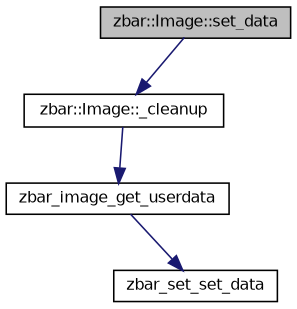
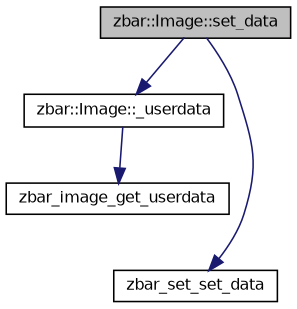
  digraph {
    rankdir=TB
    node [color=black fillcolor=white fontname=Helvetica fontsize=10 shape=record style=filled]
    edge [color=midnightblue fontname=Helvetica fontsize=10 labelfontname=Helvetica labelfontsize=10 style=solid]
    n1 [fillcolor=grey75 fontcolor=black height=0.2 label="zbar::Image::set_data" width=0.4]
-   n2 [height=0.2 label="zbar::Image::_cleanup" width=0.4]
+   n2 [height=0.2 label="zbar::Image::_userdata" width=0.4]
    n3 [height=0.2 label=zbar_set_set_data width=0.4]
    n4 [height=0.2 label=zbar_image_get_userdata width=0.4]
    n1 -> n2
-   n4 -> n3
+   n1 -> n3
    n2 -> n4
  }
